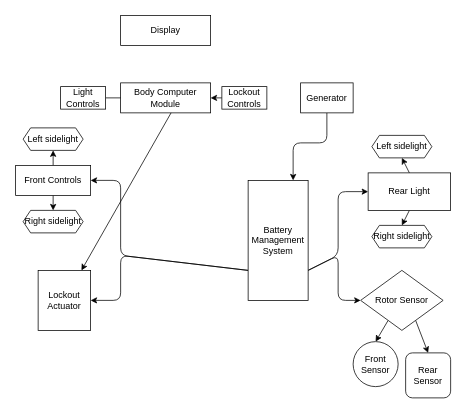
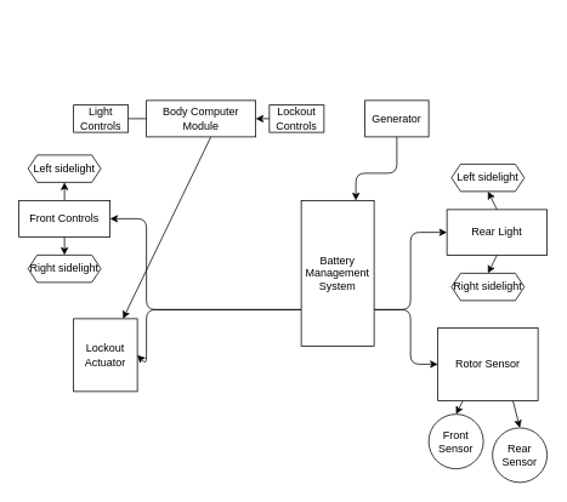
  <mxCell id="0" />
  <mxCell id="1" parent="0" />
  <mxCell id="2" style="edgeStyle=none;html=1;exitX=0.75;exitY=0;exitDx=0;exitDy=0;" parent="1" source="3" target="13" edge="1"><mxGeometry relative="1" as="geometry" /></mxCell>
  <mxCell id="3" value="Body Computer Module" style="rounded=0;whiteSpace=wrap;html=1;" parent="1" vertex="1"><mxGeometry x="160" y="110" width="120" height="40" as="geometry" /></mxCell>
  <mxCell id="4" style="edgeStyle=none;html=1;exitX=0.25;exitY=1;exitDx=0;exitDy=0;entryX=0.5;entryY=0;entryDx=0;entryDy=0;" parent="1" source="6" target="24" edge="1"><mxGeometry relative="1" as="geometry" /></mxCell>
  <mxCell id="5" style="edgeStyle=none;html=1;exitX=0.75;exitY=1;exitDx=0;exitDy=0;entryX=0.5;entryY=0;entryDx=0;entryDy=0;" parent="1" source="6" target="25" edge="1"><mxGeometry relative="1" as="geometry" /></mxCell>
- <mxCell id="6" value="Rotor Sensor" style="rhombus;whiteSpace=wrap;html=1;" parent="1" vertex="1"><mxGeometry x="480" y="360" width="110" height="80" as="geometry" /></mxCell>
+ <mxCell id="6" value="Rotor Sensor" style="rounded=0;whiteSpace=wrap;html=1;" parent="1" vertex="1"><mxGeometry x="480" y="360" width="110" height="80" as="geometry" /></mxCell>
  <mxCell id="7" style="edgeStyle=none;html=1;exitX=0.5;exitY=1;exitDx=0;exitDy=0;entryX=0.5;entryY=0;entryDx=0;entryDy=0;" edge="1" parent="1" source="9" target="31"><mxGeometry relative="1" as="geometry" /></mxCell>
  <mxCell id="8" style="edgeStyle=none;html=1;exitX=0.5;exitY=0;exitDx=0;exitDy=0;entryX=0.5;entryY=1;entryDx=0;entryDy=0;" edge="1" parent="1" source="9" target="30"><mxGeometry relative="1" as="geometry" /></mxCell>
  <mxCell id="9" value="Rear Light" style="rounded=0;whiteSpace=wrap;html=1;" parent="1" vertex="1"><mxGeometry x="490" y="230" width="110" height="50" as="geometry" /></mxCell>
  <mxCell id="10" style="edgeStyle=none;html=1;exitX=0.5;exitY=1;exitDx=0;exitDy=0;entryX=0.5;entryY=0;entryDx=0;entryDy=0;" edge="1" parent="1" source="12" target="27"><mxGeometry relative="1" as="geometry" /></mxCell>
  <mxCell id="11" style="edgeStyle=none;html=1;exitX=0.5;exitY=0;exitDx=0;exitDy=0;entryX=0.5;entryY=1;entryDx=0;entryDy=0;" edge="1" parent="1" source="12" target="26"><mxGeometry relative="1" as="geometry" /></mxCell>
  <mxCell id="12" value="Front Controls" style="rounded=0;whiteSpace=wrap;html=1;" parent="1" vertex="1"><mxGeometry x="20" y="220" width="100" height="40" as="geometry" /></mxCell>
- <mxCell id="13" value="Lockout Actuator" style="rounded=0;whiteSpace=wrap;html=1;" parent="1" vertex="1"><mxGeometry x="50" y="360" width="70" height="80" as="geometry" /></mxCell>
+ <mxCell id="13" value="Lockout Actuator" style="rounded=0;whiteSpace=wrap;html=1;" parent="1" vertex="1"><mxGeometry x="80" y="350" width="70" height="80" as="geometry" /></mxCell>
  <mxCell id="14" style="edgeStyle=none;html=1;exitX=0;exitY=0.75;exitDx=0;exitDy=0;entryX=1;entryY=0.5;entryDx=0;entryDy=0;" parent="1" source="18" target="13" edge="1"><mxGeometry relative="1" as="geometry"><Array as="points"><mxPoint x="160" y="340" /><mxPoint x="160" y="400" /></Array></mxGeometry></mxCell>
  <mxCell id="15" style="edgeStyle=none;html=1;exitX=0;exitY=0.75;exitDx=0;exitDy=0;entryX=1;entryY=0.5;entryDx=0;entryDy=0;" parent="1" source="18" target="12" edge="1"><mxGeometry relative="1" as="geometry"><Array as="points"><mxPoint x="160" y="340" /><mxPoint x="160" y="240" /></Array></mxGeometry></mxCell>
  <mxCell id="16" style="edgeStyle=none;html=1;exitX=1;exitY=0.75;exitDx=0;exitDy=0;entryX=0;entryY=0.5;entryDx=0;entryDy=0;" parent="1" source="18" target="6" edge="1"><mxGeometry relative="1" as="geometry"><Array as="points"><mxPoint x="450" y="340" /><mxPoint x="450" y="400" /></Array></mxGeometry></mxCell>
  <mxCell id="17" style="edgeStyle=none;html=1;exitX=1;exitY=0.75;exitDx=0;exitDy=0;entryX=0;entryY=0.5;entryDx=0;entryDy=0;" parent="1" source="18" target="9" edge="1"><mxGeometry relative="1" as="geometry"><Array as="points"><mxPoint x="450" y="340" /><mxPoint x="450" y="255" /></Array></mxGeometry></mxCell>
- <mxCell id="18" value="Battery Management&lt;br&gt;System" style="rounded=0;whiteSpace=wrap;html=1;" parent="1" vertex="1"><mxGeometry x="330" y="240" width="80" height="160" as="geometry" /></mxCell>
+ <mxCell id="18" value="Battery Management&lt;br&gt;System" style="rounded=0;whiteSpace=wrap;html=1;" parent="1" vertex="1"><mxGeometry x="330" y="220" width="80" height="160" as="geometry" /></mxCell>
  <mxCell id="19" style="edgeStyle=none;html=1;exitX=0.5;exitY=1;exitDx=0;exitDy=0;entryX=0.75;entryY=0;entryDx=0;entryDy=0;" parent="1" source="20" target="18" edge="1"><mxGeometry relative="1" as="geometry"><Array as="points"><mxPoint x="435" y="190" /><mxPoint x="390" y="190" /></Array></mxGeometry></mxCell>
  <mxCell id="20" value="Generator" style="rounded=0;whiteSpace=wrap;html=1;" parent="1" vertex="1"><mxGeometry x="400" y="110" width="70" height="40" as="geometry" /></mxCell>
- <mxCell id="21" value="Display" style="rounded=0;whiteSpace=wrap;html=1;" parent="1" vertex="1"><mxGeometry x="160" y="20" width="120" height="40" as="geometry" /></mxCell>
  <mxCell id="22" style="edgeStyle=none;html=1;exitX=1;exitY=0.5;exitDx=0;exitDy=0;entryX=0;entryY=0.5;entryDx=0;entryDy=0;endArrow=none;" parent="1" source="23" target="3" edge="1"><mxGeometry relative="1" as="geometry" /></mxCell>
  <mxCell id="23" value="Light Controls" style="rounded=0;whiteSpace=wrap;html=1;" parent="1" vertex="1"><mxGeometry x="80" y="115" width="60" height="30" as="geometry" /></mxCell>
  <mxCell id="24" value="Front&lt;br&gt;Sensor" style="ellipse;whiteSpace=wrap;html=1;aspect=fixed;" parent="1" vertex="1"><mxGeometry x="470" y="455" width="60" height="60" as="geometry" /></mxCell>
- <mxCell id="25" value="Rear&lt;br&gt;Sensor" style="whiteSpace=wrap;html=1;aspect=fixed;rounded=1;" parent="1" vertex="1"><mxGeometry x="540" y="470" width="60" height="60" as="geometry" /></mxCell>
+ <mxCell id="25" value="Rear&lt;br&gt;Sensor" style="ellipse;whiteSpace=wrap;html=1;aspect=fixed;" parent="1" vertex="1"><mxGeometry x="540" y="470" width="60" height="60" as="geometry" /></mxCell>
  <mxCell id="26" value="Left sidelight" style="shape=hexagon;perimeter=hexagonPerimeter2;whiteSpace=wrap;html=1;fixedSize=1;size=10;" vertex="1" parent="1"><mxGeometry x="30" y="170" width="80" height="30" as="geometry" /></mxCell>
  <mxCell id="27" value="Right sidelight" style="shape=hexagon;perimeter=hexagonPerimeter2;whiteSpace=wrap;html=1;fixedSize=1;size=10;" vertex="1" parent="1"><mxGeometry x="30" y="280" width="80" height="30" as="geometry" /></mxCell>
  <mxCell id="28" style="edgeStyle=none;html=1;exitX=0;exitY=0.5;exitDx=0;exitDy=0;entryX=1;entryY=0.5;entryDx=0;entryDy=0;" edge="1" parent="1" source="29" target="3"><mxGeometry relative="1" as="geometry" /></mxCell>
  <mxCell id="29" value="Lockout Controls" style="rounded=0;whiteSpace=wrap;html=1;" vertex="1" parent="1"><mxGeometry x="295" y="115" width="60" height="30" as="geometry" /></mxCell>
  <mxCell id="30" value="Left sidelight" style="shape=hexagon;perimeter=hexagonPerimeter2;whiteSpace=wrap;html=1;fixedSize=1;size=10;" vertex="1" parent="1"><mxGeometry x="495" y="180" width="80" height="30" as="geometry" /></mxCell>
  <mxCell id="31" value="Right sidelight" style="shape=hexagon;perimeter=hexagonPerimeter2;whiteSpace=wrap;html=1;fixedSize=1;size=10;" vertex="1" parent="1"><mxGeometry x="495" y="300" width="80" height="30" as="geometry" /></mxCell>
